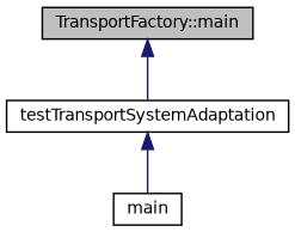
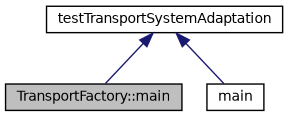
  digraph {
    rankdir=TB
    node [color=black fillcolor=white fontname=Helvetica fontsize=10 shape=record style=filled]
    edge [color=midnightblue dir=back fontname=Helvetica fontsize=10 labelfontname=Helvetica labelfontsize=10 style=solid]
    n1 [fillcolor=grey75 fontcolor=black height=0.2 label="TransportFactory::main" width=0.4]
    n2 [height=0.2 label=testTransportSystemAdaptation width=0.4]
    n3 [height=0.2 label=main width=0.4]
-   n1 -> n2
+   n2 -> n1
    n2 -> n3
  }
